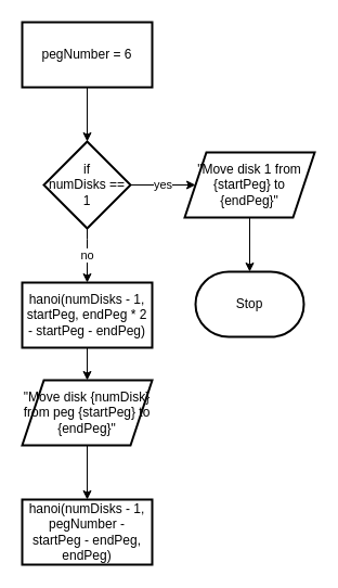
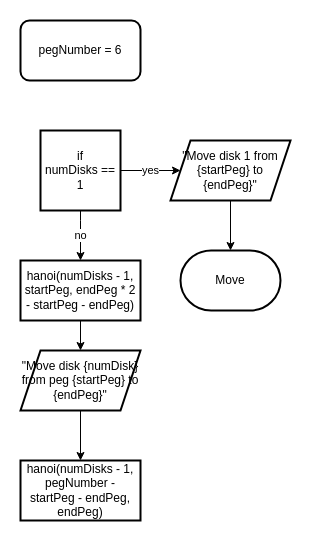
  <mxCell id="0" />
  <mxCell id="1" parent="0" />
  <mxCell id="2" value="yes" style="edgeStyle=none;html=1;" edge="1" parent="1" source="4" target="6"><mxGeometry relative="1" as="geometry" /></mxCell>
  <mxCell id="3" value="no" style="edgeStyle=none;html=1;" edge="1" parent="1" source="4" target="8"><mxGeometry relative="1" as="geometry"><Array as="points"><mxPoint x="80" y="230" /></Array></mxGeometry></mxCell>
- <mxCell id="4" value="if&lt;br&gt;numDisks == 1" style="rhombus;whiteSpace=wrap;html=1;strokeWidth=2;" vertex="1" parent="1"><mxGeometry x="40" y="130" width="80" height="80" as="geometry" /></mxCell>
+ <mxCell id="4" value="if&lt;br&gt;numDisks == 1" style="whiteSpace=wrap;html=1;strokeWidth=2;rounded=0;" vertex="1" parent="1"><mxGeometry x="40" y="130" width="80" height="80" as="geometry" /></mxCell>
  <mxCell id="5" value="" style="edgeStyle=none;html=1;" edge="1" parent="1" source="6" target="12"><mxGeometry relative="1" as="geometry" /></mxCell>
  <mxCell id="6" value="&quot;Move disk 1 from {startPeg} to {endPeg}&quot;" style="shape=parallelogram;perimeter=parallelogramPerimeter;whiteSpace=wrap;html=1;fixedSize=1;strokeWidth=2;" vertex="1" parent="1"><mxGeometry x="170" y="140" width="120" height="60" as="geometry" /></mxCell>
  <mxCell id="7" value="" style="edgeStyle=none;html=1;" edge="1" parent="1" source="8" target="10"><mxGeometry relative="1" as="geometry" /></mxCell>
  <mxCell id="8" value="hanoi(numDisks - 1, startPeg, endPeg * 2 - startPeg - endPeg)" style="whiteSpace=wrap;html=1;strokeWidth=2;" vertex="1" parent="1"><mxGeometry x="20" y="260" width="120" height="60" as="geometry" /></mxCell>
  <mxCell id="9" value="" style="edgeStyle=none;html=1;" edge="1" parent="1" source="10" target="11"><mxGeometry relative="1" as="geometry" /></mxCell>
  <mxCell id="10" value="&quot;Move disk {numDisk} from peg {startPeg} to {endPeg}&quot;" style="shape=parallelogram;perimeter=parallelogramPerimeter;whiteSpace=wrap;html=1;fixedSize=1;strokeWidth=2;" vertex="1" parent="1"><mxGeometry x="20" y="350" width="120" height="60" as="geometry" /></mxCell>
  <mxCell id="11" value="hanoi(numDisks - 1, pegNumber - startPeg - endPeg, endPeg)" style="whiteSpace=wrap;html=1;strokeWidth=2;" vertex="1" parent="1"><mxGeometry x="20" y="460" width="120" height="60" as="geometry" /></mxCell>
- <mxCell id="12" value="Stop" style="strokeWidth=2;html=1;shape=mxgraph.flowchart.terminator;whiteSpace=wrap;" vertex="1" parent="1"><mxGeometry x="180" y="250" width="100" height="60" as="geometry" /></mxCell>
- <mxCell id="13" value="" style="edgeStyle=none;html=1;" edge="1" parent="1" source="14" target="4"><mxGeometry relative="1" as="geometry" /></mxCell>
- <mxCell id="14" value="pegNumber = 6" style="whiteSpace=wrap;html=1;strokeWidth=2;" vertex="1" parent="1"><mxGeometry x="20" y="20" width="120" height="60" as="geometry" /></mxCell>
+ <mxCell id="12" value="Move" style="strokeWidth=2;html=1;shape=mxgraph.flowchart.terminator;whiteSpace=wrap;" vertex="1" parent="1"><mxGeometry x="180" y="250" width="100" height="60" as="geometry" /></mxCell>
+ <mxCell id="14" value="pegNumber = 6" style="whiteSpace=wrap;html=1;strokeWidth=2;rounded=1;" vertex="1" parent="1"><mxGeometry x="20" y="20" width="120" height="60" as="geometry" /></mxCell>
